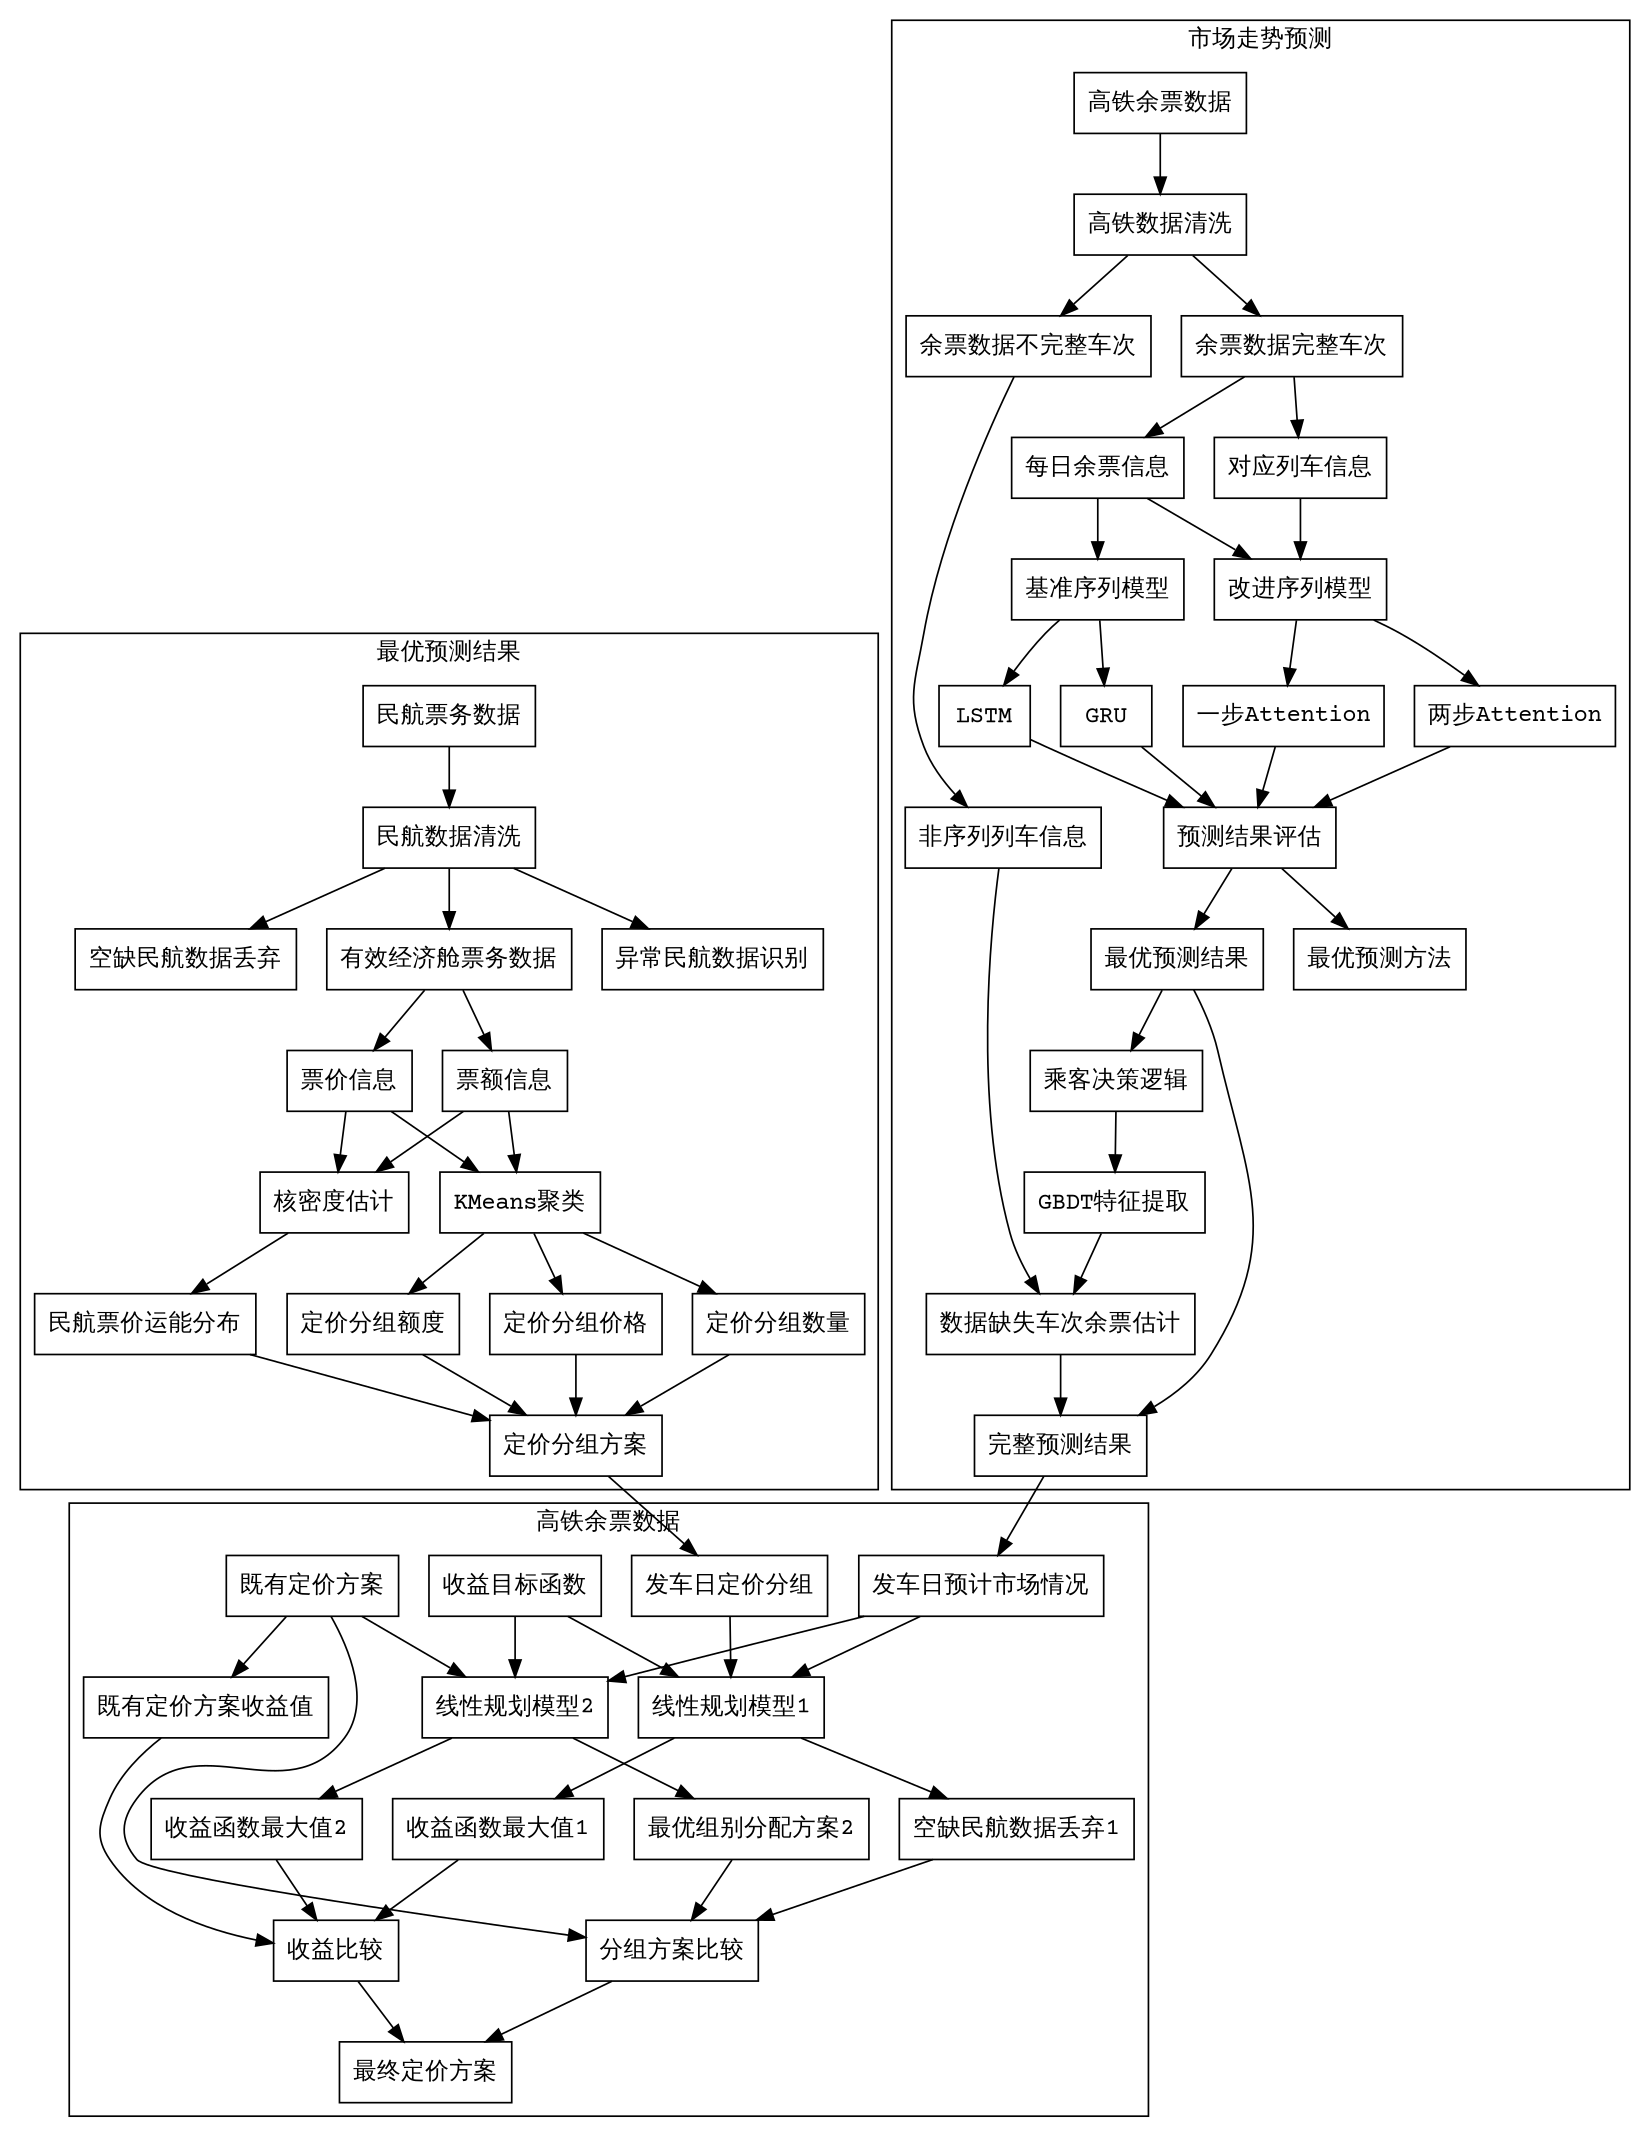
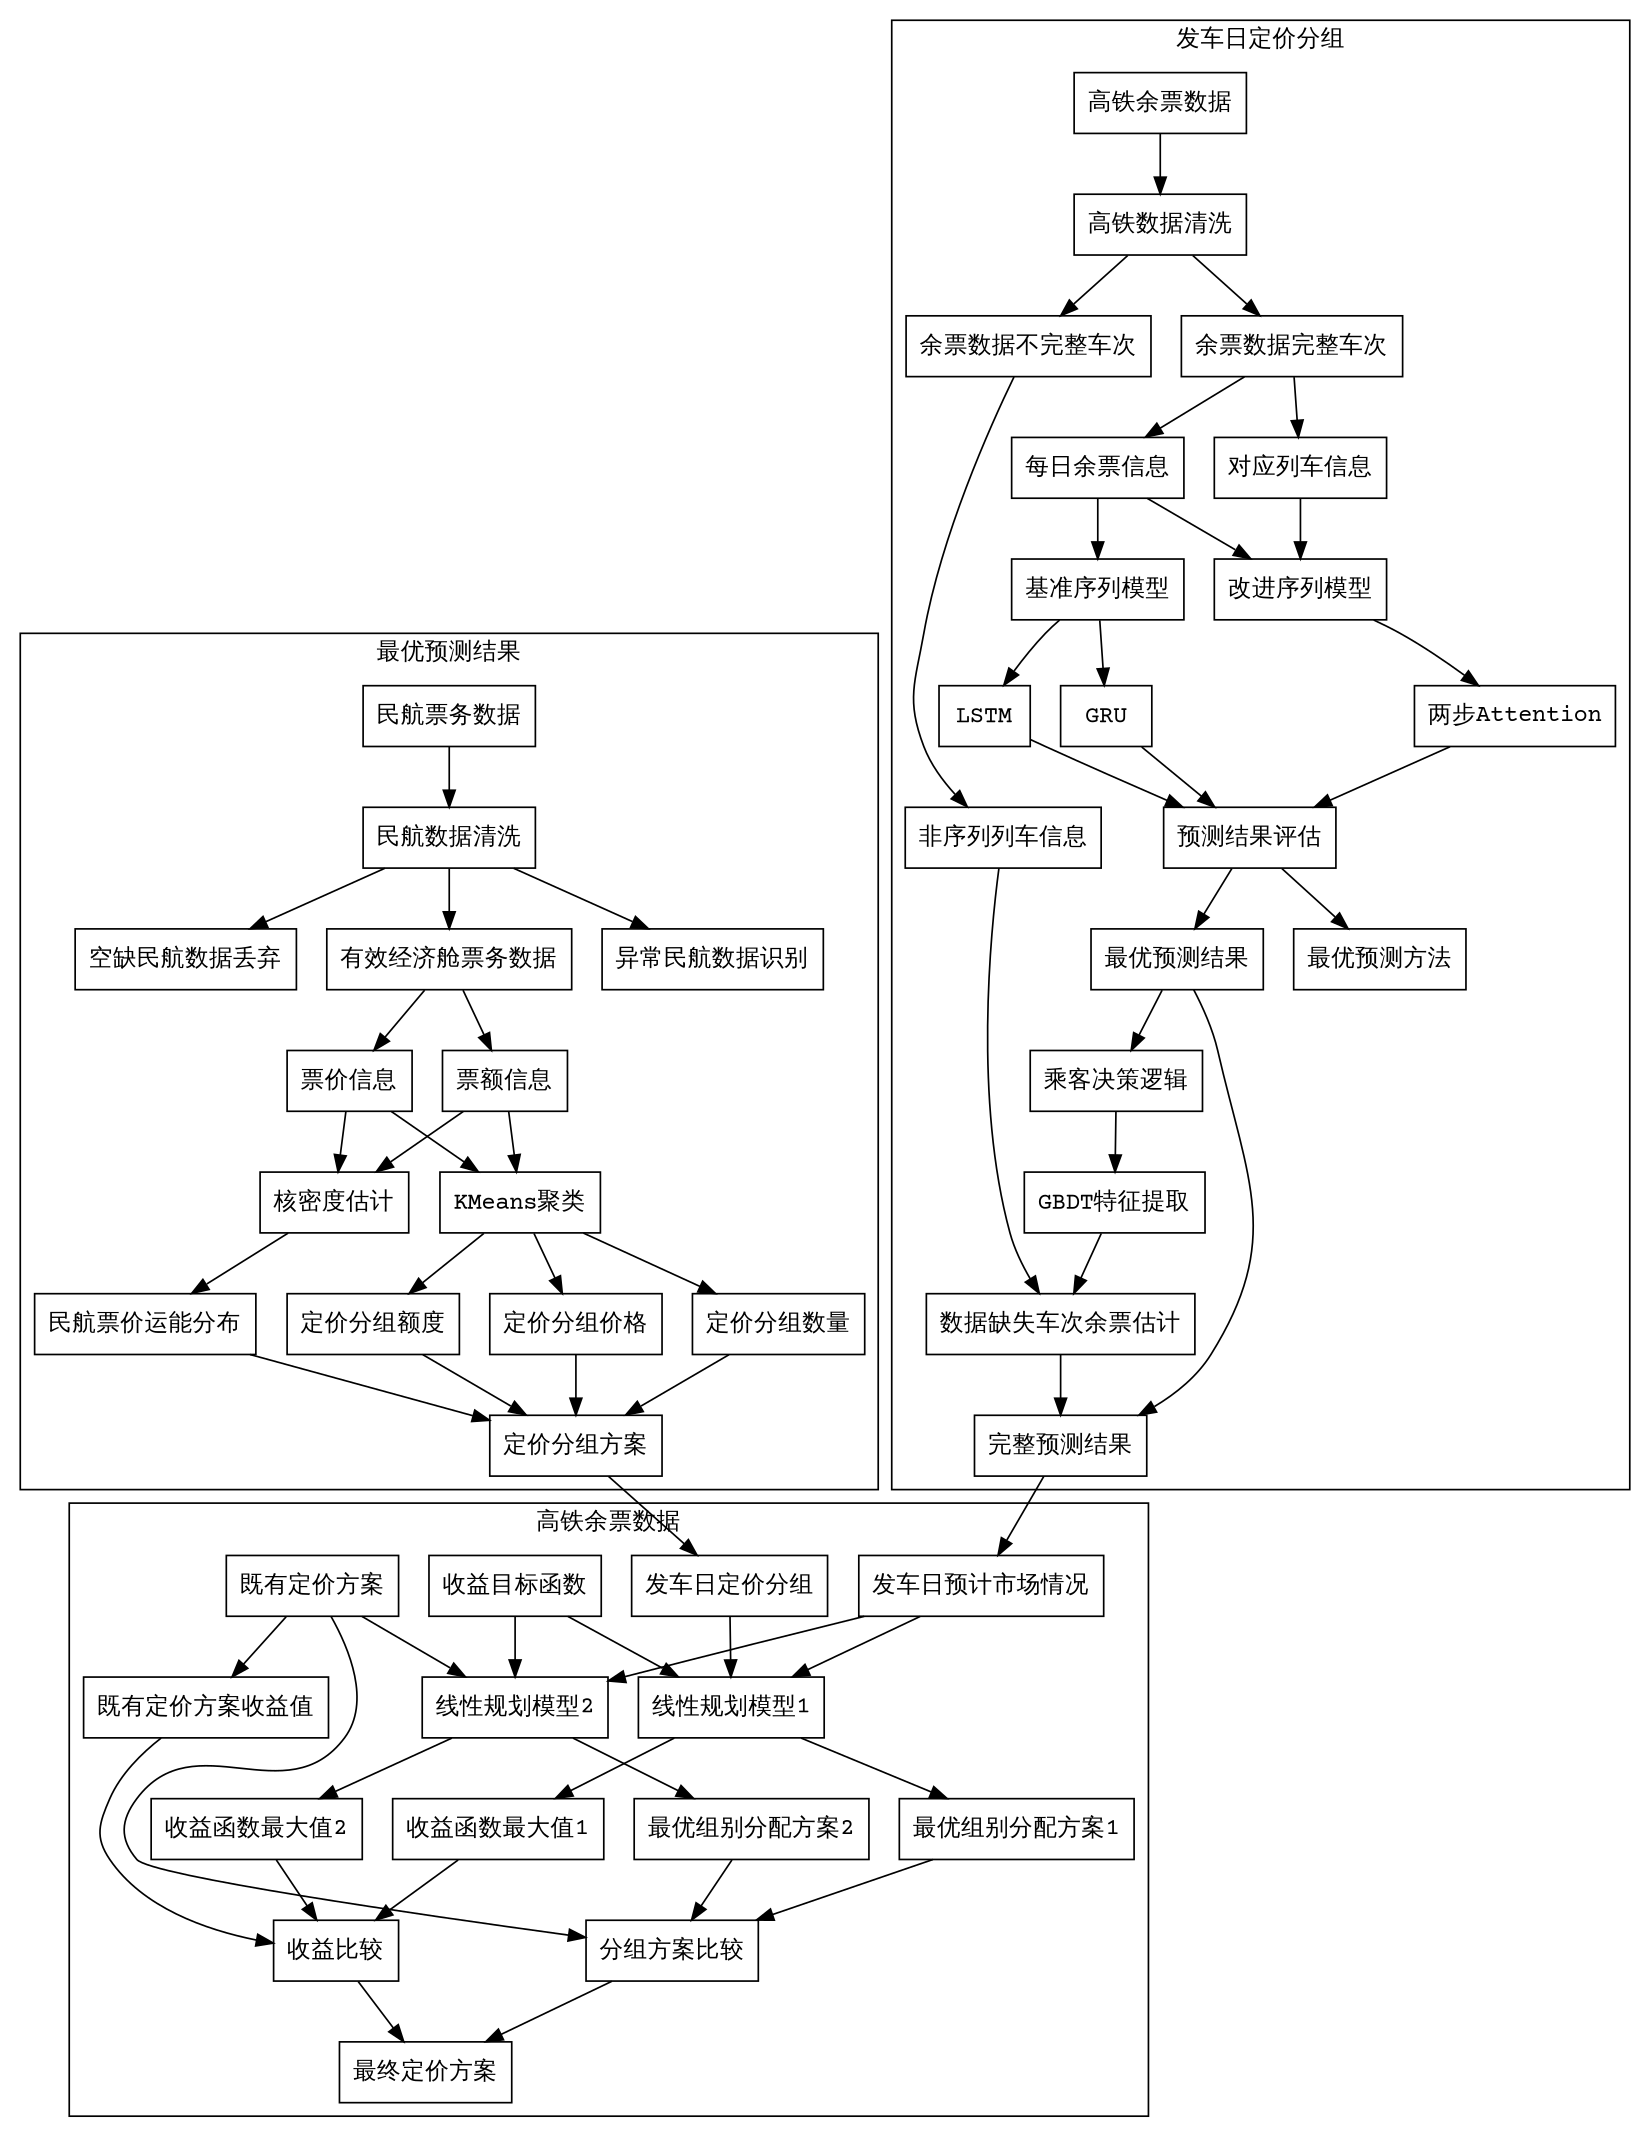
  digraph {
    fontname="Courier Prime"
    rankdir=TB
    node [fontname="Courier Prime" shape=box]
    edge [fontname="Courier Prime"]
    "民航票务数据"
    "民航数据清洗"
    "空缺民航数据丢弃"
    "有效经济舱票务数据"
    "异常民航数据识别"
    "票价信息"
    "票额信息"
    "核密度估计"
    "KMeans聚类"
    "民航票价运能分布"
    "定价分组数量"
    "定价分组额度"
    "定价分组价格"
    "定价分组方案"
    "高铁余票数据"
    "高铁数据清洗"
    "余票数据完整车次"
    "余票数据不完整车次"
    "每日余票信息"
    "对应列车信息"
    "非序列列车信息"
    "数据缺失车次余票估计"
    "基准序列模型"
    "改进序列模型"
    LSTM
    GRU
    "预测结果评估"
    "最优预测方法"
    "最优预测结果"
-   "一步Attention"
    "两步Attention"
    "乘客决策逻辑"
    "完整预测结果"
    "GBDT特征提取"
    "发车日定价分组"
    "发车日预计市场情况"
    "线性规划模型1"
    "线性规划模型2"
-   "最优组别分配方案1" [label="空缺民航数据丢弃1"]
+   "最优组别分配方案1"
    "收益函数最大值1"
    "收益目标函数"
    "分组方案比较"
    "收益比较"
    "既有定价方案"
    "既有定价方案收益值"
    "最终定价方案"
    "最优组别分配方案2"
    "收益函数最大值2"
    subgraph cluster_1 {
      label="最优预测结果"
      "民航票务数据"
      "民航数据清洗"
      "空缺民航数据丢弃"
      "有效经济舱票务数据"
      "异常民航数据识别"
      "票价信息"
      "票额信息"
      "核密度估计"
      "KMeans聚类"
      "民航票价运能分布"
      "定价分组数量"
      "定价分组额度"
      "定价分组价格"
      "定价分组方案"
    }
    subgraph cluster_2 {
-     label="市场走势预测"
+     label="发车日定价分组"
      "高铁余票数据"
      "高铁数据清洗"
      "余票数据完整车次"
      "余票数据不完整车次"
      "每日余票信息"
      "对应列车信息"
      "非序列列车信息"
      "数据缺失车次余票估计"
      "基准序列模型"
      "改进序列模型"
      LSTM
      GRU
      "预测结果评估"
      "最优预测方法"
      "最优预测结果"
-     "一步Attention"
      "两步Attention"
      "乘客决策逻辑"
      "完整预测结果"
      "GBDT特征提取"
    }
    subgraph cluster_3 {
      label="高铁余票数据"
      "发车日定价分组"
      "发车日预计市场情况"
      "线性规划模型1"
      "线性规划模型2"
      "最优组别分配方案1"
      "收益函数最大值1"
      "收益目标函数"
      "分组方案比较"
      "收益比较"
      "既有定价方案"
      "既有定价方案收益值"
      "最终定价方案"
      "最优组别分配方案2"
      "收益函数最大值2"
    }
    "民航票务数据" -> "民航数据清洗"
    "民航数据清洗" -> "空缺民航数据丢弃"
    "民航数据清洗" -> "有效经济舱票务数据"
    "民航数据清洗" -> "异常民航数据识别"
    "有效经济舱票务数据" -> "票价信息"
    "有效经济舱票务数据" -> "票额信息"
    "票价信息" -> "核密度估计"
    "票价信息" -> "KMeans聚类"
    "票额信息" -> "核密度估计"
    "票额信息" -> "KMeans聚类"
    "核密度估计" -> "民航票价运能分布"
    "KMeans聚类" -> "定价分组数量"
    "KMeans聚类" -> "定价分组额度"
    "KMeans聚类" -> "定价分组价格"
    "民航票价运能分布" -> "定价分组方案"
    "定价分组数量" -> "定价分组方案"
    "定价分组额度" -> "定价分组方案"
    "定价分组价格" -> "定价分组方案"
    "定价分组方案" -> "发车日定价分组"
    "高铁余票数据" -> "高铁数据清洗"
    "高铁数据清洗" -> "余票数据完整车次"
    "高铁数据清洗" -> "余票数据不完整车次"
    "余票数据完整车次" -> "每日余票信息"
    "余票数据完整车次" -> "对应列车信息"
    "余票数据不完整车次" -> "非序列列车信息"
    "每日余票信息" -> "基准序列模型"
    "每日余票信息" -> "改进序列模型"
    "对应列车信息" -> "改进序列模型"
    "非序列列车信息" -> "数据缺失车次余票估计"
    "数据缺失车次余票估计" -> "完整预测结果"
    "基准序列模型" -> LSTM
    "基准序列模型" -> GRU
-   "改进序列模型" -> "一步Attention"
    "改进序列模型" -> "两步Attention"
    LSTM -> "预测结果评估"
    GRU -> "预测结果评估"
    "预测结果评估" -> "最优预测方法"
    "预测结果评估" -> "最优预测结果"
    "最优预测结果" -> "乘客决策逻辑"
    "最优预测结果" -> "完整预测结果"
-   "一步Attention" -> "预测结果评估"
    "两步Attention" -> "预测结果评估"
    "乘客决策逻辑" -> "GBDT特征提取"
    "完整预测结果" -> "发车日预计市场情况"
    "GBDT特征提取" -> "数据缺失车次余票估计"
    "发车日定价分组" -> "线性规划模型1"
    "发车日预计市场情况" -> "线性规划模型1"
    "发车日预计市场情况" -> "线性规划模型2"
    "线性规划模型1" -> "最优组别分配方案1"
    "线性规划模型1" -> "收益函数最大值1"
    "线性规划模型2" -> "最优组别分配方案2"
    "线性规划模型2" -> "收益函数最大值2"
    "最优组别分配方案1" -> "分组方案比较"
    "收益函数最大值1" -> "收益比较"
    "收益目标函数" -> "线性规划模型1"
    "收益目标函数" -> "线性规划模型2"
    "分组方案比较" -> "最终定价方案"
    "收益比较" -> "最终定价方案"
    "既有定价方案" -> "线性规划模型2"
    "既有定价方案" -> "分组方案比较"
    "既有定价方案" -> "既有定价方案收益值"
    "既有定价方案收益值" -> "收益比较"
    "最优组别分配方案2" -> "分组方案比较"
    "收益函数最大值2" -> "收益比较"
  }
